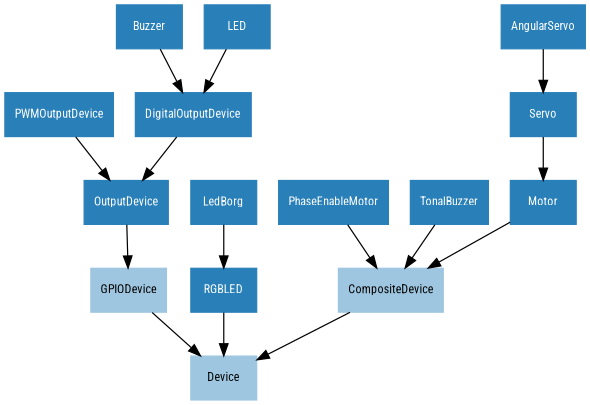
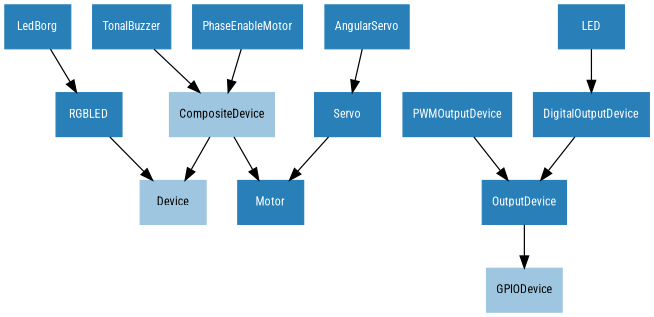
  digraph {
    fontname="Roboto Condensed"
    rankdir=TB
    node [color="#2980b9" fontcolor="#ffffff" fontname="Roboto Condensed" fontsize=10 shape=rect style=filled]
    edge [fontname="Roboto Condensed"]
    CompositeDevice [color="#9ec6e0" fontcolor="#000000"]
    Device [color="#9ec6e0" fontcolor="#000000"]
    GPIODevice [color="#9ec6e0" fontcolor="#000000"]
    PhaseEnableMotor
    PWMOutputDevice
    OutputDevice
    TonalBuzzer
    Motor
-   Buzzer
    DigitalOutputDevice
    Servo
    RGBLED
    AngularServo
    LED
    LedBorg
    CompositeDevice -> Device
-   GPIODevice -> Device
    PhaseEnableMotor -> CompositeDevice
    PWMOutputDevice -> OutputDevice
    OutputDevice -> GPIODevice
    TonalBuzzer -> CompositeDevice
-   Motor -> CompositeDevice
-   Buzzer -> DigitalOutputDevice
+   CompositeDevice -> Motor
    DigitalOutputDevice -> OutputDevice
    Servo -> Motor
    RGBLED -> Device
    AngularServo -> Servo
    LED -> DigitalOutputDevice
    LedBorg -> RGBLED
  }
